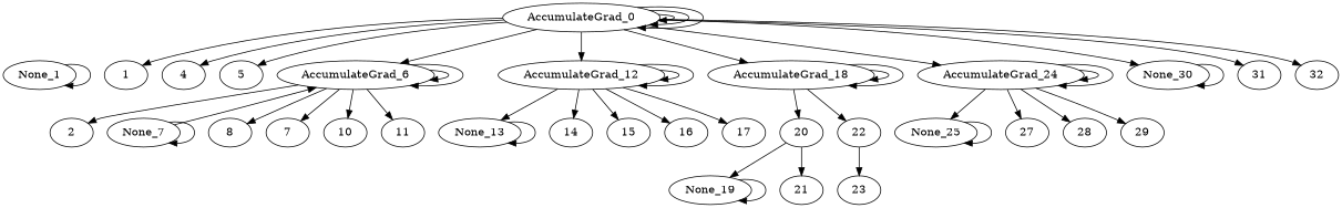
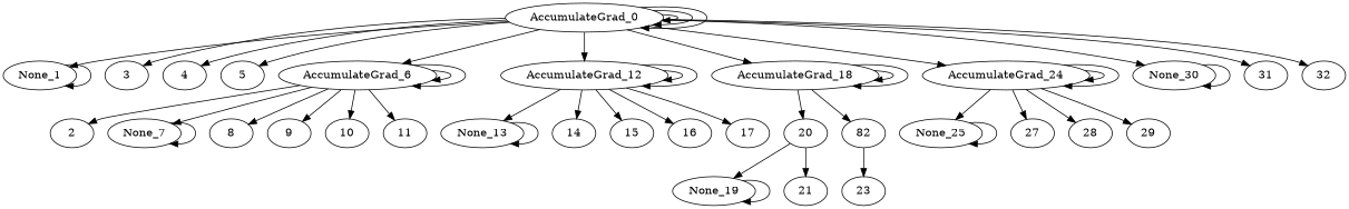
  digraph {
    n1 [label=AccumulateGrad_0]
    n2 [label=None_1]
-   3 [label=1]
+   3
    4
    5
    n6 [label=AccumulateGrad_6]
    n7 [label=AccumulateGrad_12]
    n8 [label=AccumulateGrad_18]
    n9 [label=AccumulateGrad_24]
    n10 [label=None_30]
    31
    32
    2
    n14 [label=None_7]
    8
-   9 [label=7]
+   9
    10
    11
    n19 [label=None_13]
    14
    15
    16
    17
    20
-   22
+   22 [label=82]
    n26 [label=None_25]
    27
    28
    29
    n30 [label=None_19]
    21
    23
    n1 -> n1
    n1 -> n1
    n1 -> n1
+   n1 -> n2
    n1 -> 3
    n1 -> 4
    n1 -> 5
    n1 -> n6
    n1 -> n7
    n1 -> n8
    n1 -> n9
    n1 -> n10
    n1 -> 31
    n1 -> 32
    n2 -> n2
    n6 -> n6
    n6 -> n6
    n6 -> 2
-   n14 -> n6
+   n6 -> n14
    n6 -> 8
    n6 -> 9
    n6 -> 10
    n6 -> 11
    n7 -> n7
    n7 -> n7
    n7 -> n19
    n7 -> 14
    n7 -> 15
    n7 -> 16
    n7 -> 17
    n8 -> n8
    n8 -> n8
    n8 -> 20
    n8 -> 22
    n9 -> n9
    n9 -> n9
    n9 -> n26
    n9 -> 27
    n9 -> 28
    n9 -> 29
    n10 -> n10
    n14 -> n14
    n19 -> n19
    20 -> n30
    20 -> 21
    22 -> 23
    n26 -> n26
    n30 -> n30
  }
